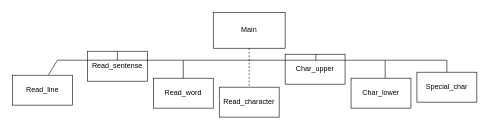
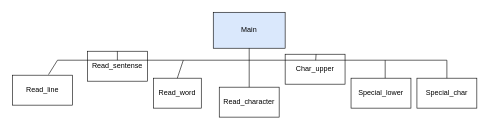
  <mxCell id="0" />
  <mxCell id="1" parent="0" />
- <mxCell id="2" value="Main" style="rounded=0;whiteSpace=wrap;html=1;" vertex="1" parent="1"><mxGeometry x="355" y="20" width="120" height="60" as="geometry" /></mxCell>
+ <mxCell id="2" value="Main" style="rounded=0;whiteSpace=wrap;html=1;fillColor=#dae8fc;" vertex="1" parent="1"><mxGeometry x="355" y="20" width="120" height="60" as="geometry" /></mxCell>
  <mxCell id="3" value="Read_line" style="rounded=0;whiteSpace=wrap;html=1;" vertex="1" parent="1"><mxGeometry x="20" y="125" width="100" height="50" as="geometry" /></mxCell>
  <mxCell id="4" value="Read_sentense" style="rounded=0;whiteSpace=wrap;html=1;" vertex="1" parent="1"><mxGeometry x="145" y="85" width="100" height="50" as="geometry" /></mxCell>
- <mxCell id="5" value="Read_word" style="rounded=0;whiteSpace=wrap;html=1;" vertex="1" parent="1"><mxGeometry x="255" y="130" width="100" height="50" as="geometry" /></mxCell>
+ <mxCell id="5" value="Read_word" style="rounded=0;whiteSpace=wrap;html=1;" vertex="1" parent="1"><mxGeometry x="255" y="130" width="80" height="50" as="geometry" /></mxCell>
  <mxCell id="6" value="Read_character" style="rounded=0;whiteSpace=wrap;html=1;" vertex="1" parent="1"><mxGeometry x="365" y="145" width="100" height="50" as="geometry" /></mxCell>
  <mxCell id="7" value="Char_upper" style="rounded=0;whiteSpace=wrap;html=1;" vertex="1" parent="1"><mxGeometry x="475" y="90" width="100" height="50" as="geometry" /></mxCell>
- <mxCell id="8" value="Char_lower" style="rounded=0;whiteSpace=wrap;html=1;" vertex="1" parent="1"><mxGeometry x="585" y="130" width="100" height="50" as="geometry" /></mxCell>
- <mxCell id="9" value="Special_char" style="rounded=0;whiteSpace=wrap;html=1;" vertex="1" parent="1"><mxGeometry x="695" y="120" width="100" height="50" as="geometry" /></mxCell>
- <mxCell id="10" value="" style="endArrow=none;html=1;exitX=0.5;exitY=1;exitDx=0;exitDy=0;entryX=0.5;entryY=0;entryDx=0;entryDy=0;dashed=1;" edge="1" parent="1" source="2" target="6"><mxGeometry width="50" height="50" relative="1" as="geometry"><mxPoint x="35" y="250" as="sourcePoint" /><mxPoint x="85" y="200" as="targetPoint" /></mxGeometry></mxCell>
+ <mxCell id="8" value="Special_lower" style="rounded=0;whiteSpace=wrap;html=1;" vertex="1" parent="1"><mxGeometry x="585" y="130" width="100" height="50" as="geometry" /></mxCell>
+ <mxCell id="9" value="Special_char" style="rounded=0;whiteSpace=wrap;html=1;" vertex="1" parent="1"><mxGeometry x="695" y="130" width="100" height="50" as="geometry" /></mxCell>
+ <mxCell id="10" value="" style="endArrow=none;html=1;exitX=0.5;exitY=1;exitDx=0;exitDy=0;entryX=0.5;entryY=0;entryDx=0;entryDy=0;" edge="1" parent="1" source="2" target="6"><mxGeometry width="50" height="50" relative="1" as="geometry"><mxPoint x="35" y="250" as="sourcePoint" /><mxPoint x="85" y="200" as="targetPoint" /></mxGeometry></mxCell>
  <mxCell id="11" value="" style="endArrow=none;html=1;" edge="1" parent="1"><mxGeometry width="50" height="50" relative="1" as="geometry"><mxPoint x="95" y="100" as="sourcePoint" /><mxPoint x="745" y="100" as="targetPoint" /><Array as="points"><mxPoint x="95" y="100" /></Array></mxGeometry></mxCell>
  <mxCell id="12" value="" style="endArrow=none;html=1;entryX=0.6;entryY=-0.02;entryDx=0;entryDy=0;entryPerimeter=0;" edge="1" parent="1" target="3"><mxGeometry width="50" height="50" relative="1" as="geometry"><mxPoint x="95" y="100" as="sourcePoint" /><mxPoint x="95" y="120" as="targetPoint" /></mxGeometry></mxCell>
  <mxCell id="13" value="" style="endArrow=none;html=1;entryX=0.5;entryY=0;entryDx=0;entryDy=0;" edge="1" parent="1" target="4"><mxGeometry width="50" height="50" relative="1" as="geometry"><mxPoint x="195" y="100" as="sourcePoint" /><mxPoint x="195" y="120" as="targetPoint" /></mxGeometry></mxCell>
  <mxCell id="14" value="" style="endArrow=none;html=1;" edge="1" parent="1" target="7"><mxGeometry width="50" height="50" relative="1" as="geometry"><mxPoint x="526" y="100" as="sourcePoint" /><mxPoint x="115" y="149" as="targetPoint" /></mxGeometry></mxCell>
  <mxCell id="15" value="" style="endArrow=none;html=1;entryX=0.5;entryY=0;entryDx=0;entryDy=0;" edge="1" parent="1" target="5"><mxGeometry width="50" height="50" relative="1" as="geometry"><mxPoint x="305" y="100" as="sourcePoint" /><mxPoint x="165" y="199" as="targetPoint" /></mxGeometry></mxCell>
  <mxCell id="16" value="" style="endArrow=none;html=1;" edge="1" parent="1"><mxGeometry width="50" height="50" relative="1" as="geometry"><mxPoint x="642" y="100" as="sourcePoint" /><mxPoint x="642" y="130" as="targetPoint" /></mxGeometry></mxCell>
  <mxCell id="17" value="" style="endArrow=none;html=1;entryX=0.5;entryY=0;entryDx=0;entryDy=0;" edge="1" parent="1" target="9"><mxGeometry width="50" height="50" relative="1" as="geometry"><mxPoint x="745" y="100" as="sourcePoint" /><mxPoint x="185" y="219" as="targetPoint" /></mxGeometry></mxCell>
